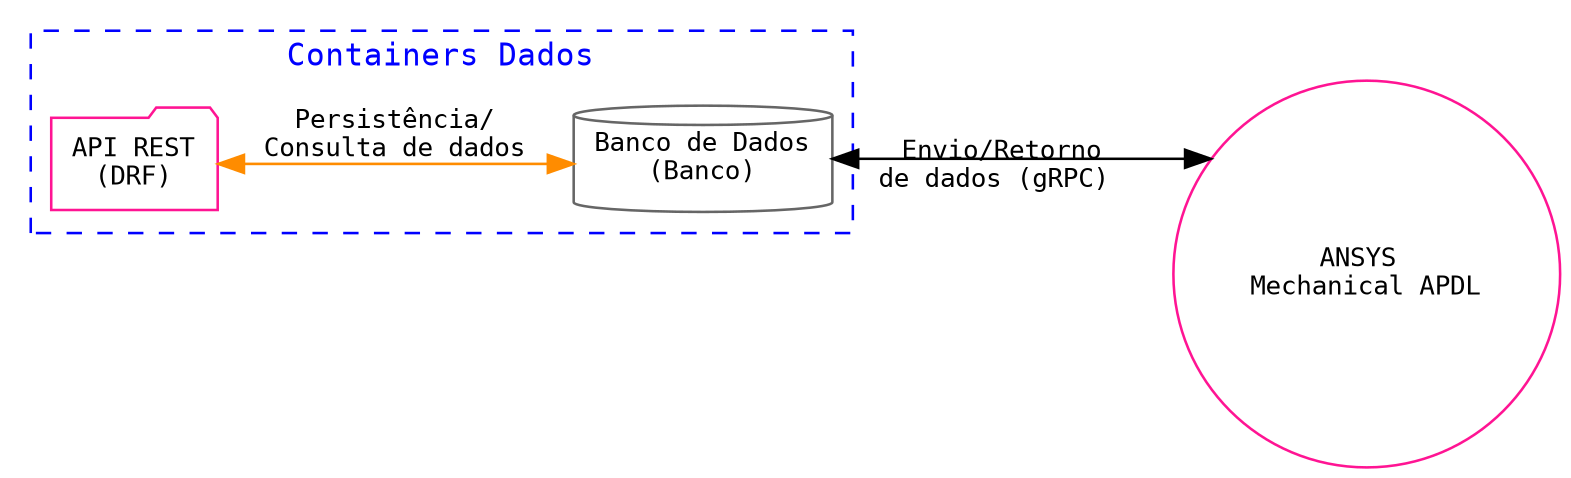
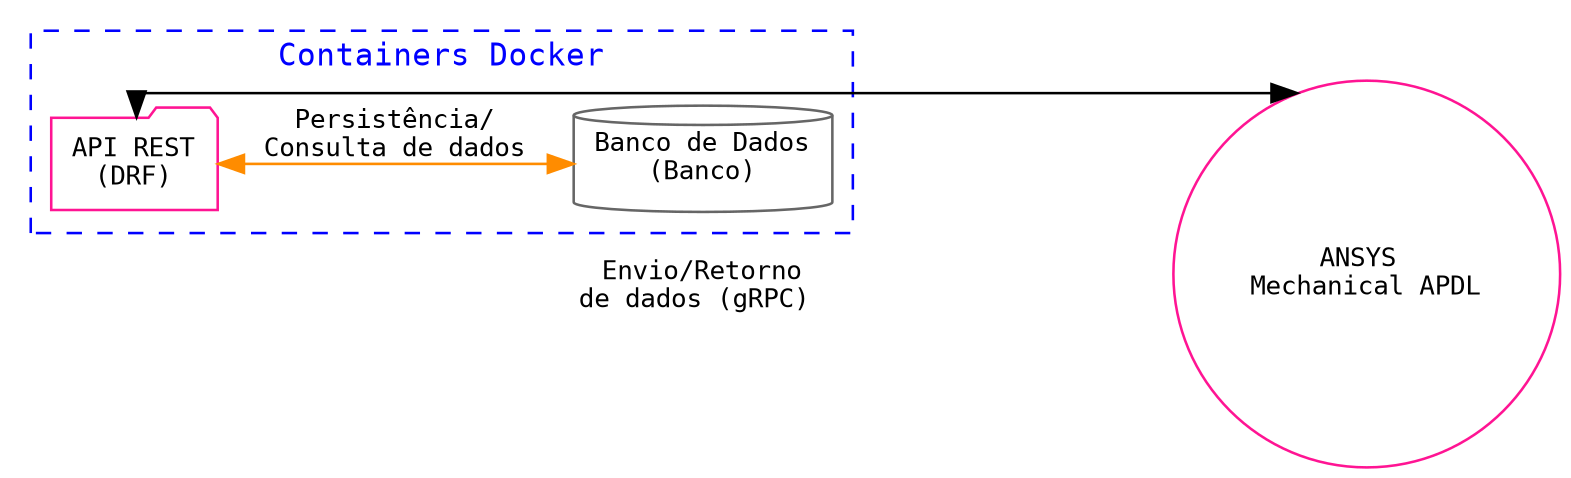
  digraph {
    fontname="DejaVu Sans Mono"
    fontsize=10
    rankdir=LR
    splines=ortho
    node [color=deeppink fontname="DejaVu Sans Mono" fontsize=10]
    edge [arrowhead=normal dir=both fontname="DejaVu Sans Mono" fontsize=10 labeldistance=0]
    n1 [label="API REST\n(DRF)" shape=folder]
    n2 [color=gray40 label="Banco de Dados\n(Banco)" shape=cylinder]
    n3 [label="ANSYS \nMechanical APDL" shape=circle]
    subgraph cluster_1 {
      color=blue
      fontcolor=blue
      fontsize=12
-     label="Containers Dados"
+     label="Containers Docker"
      style=dashed
      n1
      n2
    }
    n1 -> n2 [color=darkorange label="Persistência/\nConsulta de dados" labelangle=-45]
-   n2 -> n3 [color=black label="Envio/Retorno\nde dados (gRPC) " labelangle=0]
+   n1 -> n3 [color=black label="Envio/Retorno\nde dados (gRPC) " labelangle=0]
  }
